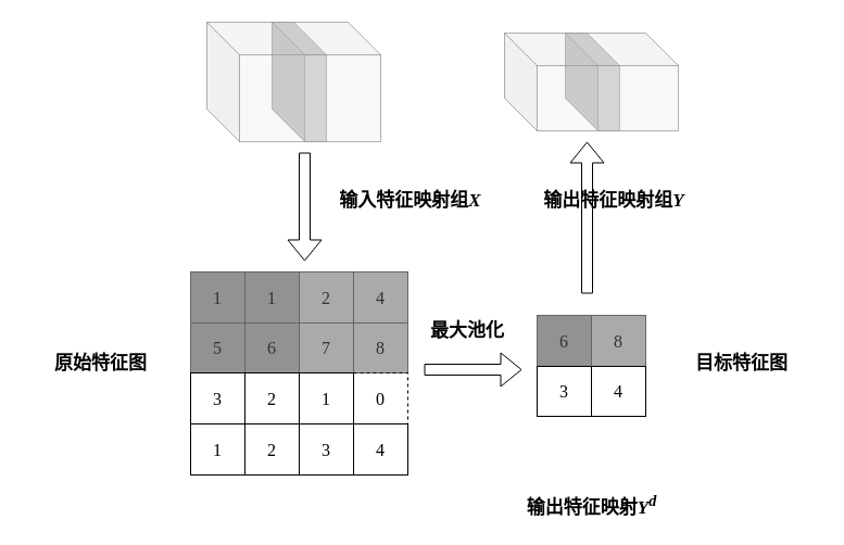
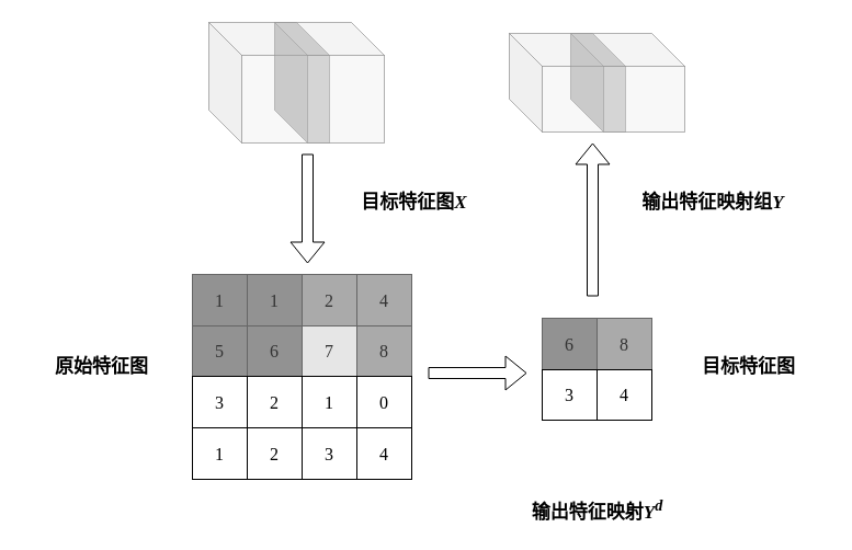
  <mxCell id="0" />
  <mxCell id="1" parent="0" />
  <mxCell id="2" value="" style="shape=cube;whiteSpace=wrap;html=1;boundedLbl=1;backgroundOutline=1;darkOpacity=0.05;darkOpacity2=0.1;size=30;opacity=30;fillColor=#E6E6E6;fontStyle=1" vertex="1" parent="1"><mxGeometry x="190" y="20" width="160" height="110" as="geometry" /></mxCell>
  <mxCell id="3" value="" style="shape=cube;whiteSpace=wrap;html=1;boundedLbl=1;backgroundOutline=1;darkOpacity=0.05;darkOpacity2=0.1;size=30;opacity=30;fillColor=#E6E6E6;fontStyle=1" vertex="1" parent="1"><mxGeometry x="464" y="30" width="160" height="90" as="geometry" /></mxCell>
  <mxCell id="4" value="" style="shape=cube;whiteSpace=wrap;html=1;boundedLbl=1;backgroundOutline=1;darkOpacity=0.05;darkOpacity2=0.1;size=30;strokeColor=#919191;fillColor=#B3B3B3;opacity=50;fontStyle=1" vertex="1" parent="1"><mxGeometry x="250" y="20" width="50" height="110" as="geometry" /></mxCell>
  <mxCell id="5" value="" style="shape=cube;whiteSpace=wrap;html=1;boundedLbl=1;backgroundOutline=1;darkOpacity=0.05;darkOpacity2=0.1;size=30;fillColor=#B3B3B3;strokeColor=#919191;opacity=50;fontStyle=1" vertex="1" parent="1"><mxGeometry x="520" y="30" width="50" height="90" as="geometry" /></mxCell>
- <mxCell id="6" value="&lt;font style=&quot;font-size: 17px;&quot; face=&quot;Times New Roman&quot;&gt;输入特征映射组&lt;i&gt;X&lt;/i&gt;&lt;/font&gt;" style="text;html=1;strokeColor=none;fillColor=none;align=center;verticalAlign=middle;whiteSpace=wrap;rounded=0;fontStyle=1" vertex="1" parent="1"><mxGeometry x="305" y="170" width="145" height="30" as="geometry" /></mxCell>
+ <mxCell id="6" value="&lt;font style=&quot;font-size: 17px;&quot; face=&quot;Times New Roman&quot;&gt;目标特征图&lt;i&gt;X&lt;/i&gt;&lt;/font&gt;" style="text;html=1;strokeColor=none;fillColor=none;align=center;verticalAlign=middle;whiteSpace=wrap;rounded=0;fontStyle=1" vertex="1" parent="1"><mxGeometry x="305" y="170" width="145" height="30" as="geometry" /></mxCell>
  <mxCell id="7" value="" style="childLayout=tableLayout;recursiveResize=0;shadow=0;fillColor=none;fontFamily=Times New Roman;fontSize=16;" vertex="1" parent="1"><mxGeometry x="175" y="250" width="150" height="140" as="geometry" /></mxCell>
  <mxCell id="8" value="" style="shape=tableRow;horizontal=0;startSize=0;swimlaneHead=0;swimlaneBody=0;top=0;left=0;bottom=0;right=0;dropTarget=0;collapsible=0;recursiveResize=0;expand=0;fontStyle=0;fillColor=#f5f5f5;strokeColor=#666666;fontFamily=Times New Roman;fontSize=16;fontColor=#333333;" vertex="1" parent="7"><mxGeometry width="150" height="47" as="geometry" /></mxCell>
  <mxCell id="9" value="1" style="connectable=0;recursiveResize=0;strokeColor=#666666;fillColor=#929292;align=center;whiteSpace=wrap;html=1;fontFamily=Times New Roman;fontSize=16;fontColor=#333333;imageWidth=20;imageHeight=20;" vertex="1" parent="8"><mxGeometry width="50" height="47" as="geometry"><mxRectangle width="50" height="47" as="alternateBounds" /></mxGeometry></mxCell>
  <mxCell id="10" value="1" style="connectable=0;recursiveResize=0;strokeColor=#666666;fillColor=#929292;align=center;whiteSpace=wrap;html=1;fontFamily=Times New Roman;fontSize=16;fontColor=#333333;" vertex="1" parent="8"><mxGeometry x="50" width="50" height="47" as="geometry"><mxRectangle width="50" height="47" as="alternateBounds" /></mxGeometry></mxCell>
  <mxCell id="11" value="2" style="connectable=0;recursiveResize=0;strokeColor=#666666;fillColor=#aaaaaa;align=center;whiteSpace=wrap;html=1;fontFamily=Times New Roman;fontSize=16;fontColor=#333333;" vertex="1" parent="8"><mxGeometry x="100" width="50" height="47" as="geometry"><mxRectangle width="50" height="47" as="alternateBounds" /></mxGeometry></mxCell>
  <mxCell id="12" style="shape=tableRow;horizontal=0;startSize=0;swimlaneHead=0;swimlaneBody=0;top=0;left=0;bottom=0;right=0;dropTarget=0;collapsible=0;recursiveResize=0;expand=0;fontStyle=0;fillColor=#f5f5f5;strokeColor=#666666;fontFamily=Times New Roman;fontSize=16;fontColor=#333333;" vertex="1" parent="7"><mxGeometry y="47" width="150" height="46" as="geometry" /></mxCell>
  <mxCell id="13" value="5" style="connectable=0;recursiveResize=0;strokeColor=#666666;fillColor=#929292;align=center;whiteSpace=wrap;html=1;fontFamily=Times New Roman;fontSize=16;fontColor=#333333;" vertex="1" parent="12"><mxGeometry width="50" height="46" as="geometry"><mxRectangle width="50" height="46" as="alternateBounds" /></mxGeometry></mxCell>
  <mxCell id="14" value="6" style="connectable=0;recursiveResize=0;strokeColor=#666666;fillColor=#929292;align=center;whiteSpace=wrap;html=1;fontFamily=Times New Roman;fontSize=16;fontColor=#333333;" vertex="1" parent="12"><mxGeometry x="50" width="50" height="46" as="geometry"><mxRectangle width="50" height="46" as="alternateBounds" /></mxGeometry></mxCell>
- <mxCell id="15" value="7" style="connectable=0;recursiveResize=0;strokeColor=#666666;fillColor=#aaaaaa;align=center;whiteSpace=wrap;html=1;fontFamily=Times New Roman;fontSize=16;fontColor=#333333;" vertex="1" parent="12"><mxGeometry x="100" width="50" height="46" as="geometry"><mxRectangle width="50" height="46" as="alternateBounds" /></mxGeometry></mxCell>
+ <mxCell id="15" value="7" style="connectable=0;recursiveResize=0;strokeColor=#666666;fillColor=#e6e6e6;align=center;whiteSpace=wrap;html=1;fontFamily=Times New Roman;fontSize=16;fontColor=#333333;" vertex="1" parent="12"><mxGeometry x="100" width="50" height="46" as="geometry"><mxRectangle width="50" height="46" as="alternateBounds" /></mxGeometry></mxCell>
  <mxCell id="16" style="shape=tableRow;horizontal=0;startSize=0;swimlaneHead=0;swimlaneBody=0;top=0;left=0;bottom=0;right=0;dropTarget=0;collapsible=0;recursiveResize=0;expand=0;fontStyle=0;fillColor=none;strokeColor=inherit;fontFamily=Times New Roman;fontSize=16;" vertex="1" parent="7"><mxGeometry y="93" width="150" height="47" as="geometry" /></mxCell>
  <mxCell id="17" value="3" style="connectable=0;recursiveResize=0;strokeColor=inherit;fillColor=none;align=center;whiteSpace=wrap;html=1;fontFamily=Times New Roman;fontSize=16;" vertex="1" parent="16"><mxGeometry width="50" height="47" as="geometry"><mxRectangle width="50" height="47" as="alternateBounds" /></mxGeometry></mxCell>
  <mxCell id="18" value="2" style="connectable=0;recursiveResize=0;strokeColor=inherit;fillColor=none;align=center;whiteSpace=wrap;html=1;fontFamily=Times New Roman;fontSize=16;" vertex="1" parent="16"><mxGeometry x="50" width="50" height="47" as="geometry"><mxRectangle width="50" height="47" as="alternateBounds" /></mxGeometry></mxCell>
  <mxCell id="19" value="1" style="connectable=0;recursiveResize=0;strokeColor=inherit;fillColor=none;align=center;whiteSpace=wrap;html=1;fontFamily=Times New Roman;fontSize=16;" vertex="1" parent="16"><mxGeometry x="100" width="50" height="47" as="geometry"><mxRectangle width="50" height="47" as="alternateBounds" /></mxGeometry></mxCell>
  <mxCell id="20" value="4" style="connectable=0;recursiveResize=0;strokeColor=#666666;fillColor=#aaaaaa;align=center;whiteSpace=wrap;html=1;fontFamily=Times New Roman;fontSize=16;fontColor=#333333;" vertex="1" parent="1"><mxGeometry x="325" y="250" width="50" height="47" as="geometry"><mxRectangle width="50" height="47" as="alternateBounds" /></mxGeometry></mxCell>
  <mxCell id="21" value="8" style="connectable=0;recursiveResize=0;strokeColor=#666666;fillColor=#aaaaaa;align=center;whiteSpace=wrap;html=1;fontFamily=Times New Roman;fontSize=16;fontColor=#333333;" vertex="1" parent="1"><mxGeometry x="325" y="297" width="50" height="46" as="geometry"><mxRectangle width="50" height="46" as="alternateBounds" /></mxGeometry></mxCell>
- <mxCell id="22" value="0" style="connectable=0;recursiveResize=0;strokeColor=inherit;fillColor=none;align=center;whiteSpace=wrap;html=1;fontFamily=Times New Roman;fontSize=16;dashed=1;" vertex="1" parent="1"><mxGeometry x="325" y="343" width="50" height="47" as="geometry"><mxRectangle width="50" height="47" as="alternateBounds" /></mxGeometry></mxCell>
+ <mxCell id="22" value="0" style="connectable=0;recursiveResize=0;strokeColor=inherit;fillColor=none;align=center;whiteSpace=wrap;html=1;fontFamily=Times New Roman;fontSize=16;" vertex="1" parent="1"><mxGeometry x="325" y="343" width="50" height="47" as="geometry"><mxRectangle width="50" height="47" as="alternateBounds" /></mxGeometry></mxCell>
  <mxCell id="23" style="shape=tableRow;horizontal=0;startSize=0;swimlaneHead=0;swimlaneBody=0;top=0;left=0;bottom=0;right=0;dropTarget=0;collapsible=0;recursiveResize=0;expand=0;fontStyle=0;fillColor=none;strokeColor=inherit;fontFamily=Times New Roman;fontSize=16;" vertex="1" parent="1"><mxGeometry x="175" y="390" width="150" height="47" as="geometry" /></mxCell>
  <mxCell id="24" value="1" style="connectable=0;recursiveResize=0;strokeColor=inherit;fillColor=none;align=center;whiteSpace=wrap;html=1;fontFamily=Times New Roman;fontSize=16;" vertex="1" parent="23"><mxGeometry width="50" height="47" as="geometry"><mxRectangle width="50" height="47" as="alternateBounds" /></mxGeometry></mxCell>
  <mxCell id="25" value="2" style="connectable=0;recursiveResize=0;strokeColor=inherit;fillColor=none;align=center;whiteSpace=wrap;html=1;fontFamily=Times New Roman;fontSize=16;" vertex="1" parent="23"><mxGeometry x="50" width="50" height="47" as="geometry"><mxRectangle width="50" height="47" as="alternateBounds" /></mxGeometry></mxCell>
  <mxCell id="26" value="3" style="connectable=0;recursiveResize=0;strokeColor=inherit;fillColor=none;align=center;whiteSpace=wrap;html=1;fontFamily=Times New Roman;fontSize=16;" vertex="1" parent="23"><mxGeometry x="100" width="50" height="47" as="geometry"><mxRectangle width="50" height="47" as="alternateBounds" /></mxGeometry></mxCell>
  <mxCell id="27" value="4" style="connectable=0;recursiveResize=0;strokeColor=inherit;fillColor=none;align=center;whiteSpace=wrap;html=1;fontFamily=Times New Roman;fontSize=16;" vertex="1" parent="1"><mxGeometry x="325" y="390" width="50" height="47" as="geometry"><mxRectangle width="50" height="47" as="alternateBounds" /></mxGeometry></mxCell>
  <mxCell id="28" value="6" style="connectable=0;recursiveResize=0;strokeColor=#666666;fillColor=#929292;align=center;whiteSpace=wrap;html=1;fontFamily=Times New Roman;fontSize=16;fontColor=#333333;" vertex="1" parent="1"><mxGeometry x="494" y="290" width="50" height="47" as="geometry"><mxRectangle width="50" height="47" as="alternateBounds" /></mxGeometry></mxCell>
  <mxCell id="29" value="8" style="connectable=0;recursiveResize=0;strokeColor=#666666;fillColor=#aaaaaa;align=center;whiteSpace=wrap;html=1;fontFamily=Times New Roman;fontSize=16;fontColor=#333333;" vertex="1" parent="1"><mxGeometry x="544" y="290" width="50" height="47" as="geometry"><mxRectangle width="50" height="47" as="alternateBounds" /></mxGeometry></mxCell>
  <mxCell id="30" value="3" style="connectable=0;recursiveResize=0;strokeColor=default;fillColor=none;align=center;whiteSpace=wrap;html=1;fontFamily=Times New Roman;fontSize=16;fontColor=default;shadow=0;" vertex="1" parent="1"><mxGeometry x="494" y="337" width="50" height="46" as="geometry"><mxRectangle width="50" height="46" as="alternateBounds" /></mxGeometry></mxCell>
  <mxCell id="31" value="4" style="connectable=0;recursiveResize=0;strokeColor=default;fillColor=none;align=center;whiteSpace=wrap;html=1;fontFamily=Times New Roman;fontSize=16;fontColor=default;shadow=0;" vertex="1" parent="1"><mxGeometry x="544" y="337" width="50" height="46" as="geometry"><mxRectangle width="50" height="46" as="alternateBounds" /></mxGeometry></mxCell>
  <mxCell id="32" value="" style="shape=flexArrow;endArrow=classic;html=1;rounded=0;" edge="1" parent="1"><mxGeometry width="50" height="50" relative="1" as="geometry"><mxPoint x="280" y="140" as="sourcePoint" /><mxPoint x="280" y="240" as="targetPoint" /></mxGeometry></mxCell>
  <mxCell id="33" value="" style="shape=flexArrow;endArrow=classic;html=1;rounded=0;" edge="1" parent="1"><mxGeometry width="50" height="50" relative="1" as="geometry"><mxPoint x="390" y="340" as="sourcePoint" /><mxPoint x="480" y="340" as="targetPoint" /></mxGeometry></mxCell>
  <mxCell id="34" value="" style="shape=flexArrow;endArrow=classic;html=1;rounded=0;" edge="1" parent="1"><mxGeometry width="50" height="50" relative="1" as="geometry"><mxPoint x="540" y="270" as="sourcePoint" /><mxPoint x="540" y="130" as="targetPoint" /></mxGeometry></mxCell>
  <mxCell id="35" value="&lt;font face=&quot;Times New Roman&quot;&gt;&lt;span style=&quot;font-size: 17px;&quot;&gt;原始特征图&lt;/span&gt;&lt;/font&gt;" style="text;html=1;strokeColor=none;fillColor=none;align=center;verticalAlign=middle;whiteSpace=wrap;rounded=0;fontStyle=1" vertex="1" parent="1"><mxGeometry x="20" y="320" width="145" height="30" as="geometry" /></mxCell>
- <mxCell id="36" value="&lt;font face=&quot;Times New Roman&quot;&gt;&lt;span style=&quot;font-size: 17px;&quot;&gt;最大池化&lt;/span&gt;&lt;/font&gt;" style="text;html=1;strokeColor=none;fillColor=none;align=center;verticalAlign=middle;whiteSpace=wrap;rounded=0;fontStyle=1" vertex="1" parent="1"><mxGeometry x="380" y="290" width="100" height="30" as="geometry" /></mxCell>
  <mxCell id="37" value="&lt;font style=&quot;font-size: 17px;&quot; face=&quot;Times New Roman&quot;&gt;输出特征映射&lt;i&gt;Y&lt;sup&gt;d&lt;/sup&gt;&lt;/i&gt;&lt;/font&gt;" style="text;html=1;strokeColor=none;fillColor=none;align=center;verticalAlign=middle;whiteSpace=wrap;rounded=0;fontStyle=1" vertex="1" parent="1"><mxGeometry x="471.5" y="450" width="145" height="30" as="geometry" /></mxCell>
  <mxCell id="38" value="&lt;font face=&quot;Times New Roman&quot;&gt;&lt;span style=&quot;font-size: 17px;&quot;&gt;目标特征图&lt;/span&gt;&lt;/font&gt;" style="text;html=1;strokeColor=none;fillColor=none;align=center;verticalAlign=middle;whiteSpace=wrap;rounded=0;fontStyle=1" vertex="1" parent="1"><mxGeometry x="610" y="320" width="145" height="30" as="geometry" /></mxCell>
- <mxCell id="39" value="&lt;font style=&quot;font-size: 17px;&quot; face=&quot;Times New Roman&quot;&gt;输出特征映射组&lt;i&gt;Y&lt;/i&gt;&lt;/font&gt;" style="text;html=1;strokeColor=none;fillColor=none;align=center;verticalAlign=middle;whiteSpace=wrap;rounded=0;fontStyle=1" vertex="1" parent="1"><mxGeometry x="485" y="170" width="160" height="30" as="geometry" /></mxCell>
+ <mxCell id="39" value="&lt;font style=&quot;font-size: 17px;&quot; face=&quot;Times New Roman&quot;&gt;输出特征映射组&lt;i&gt;Y&lt;/i&gt;&lt;/font&gt;" style="text;html=1;strokeColor=none;fillColor=none;align=center;verticalAlign=middle;whiteSpace=wrap;rounded=0;fontStyle=1" vertex="1" parent="1"><mxGeometry x="570" y="170" width="160" height="30" as="geometry" /></mxCell>
